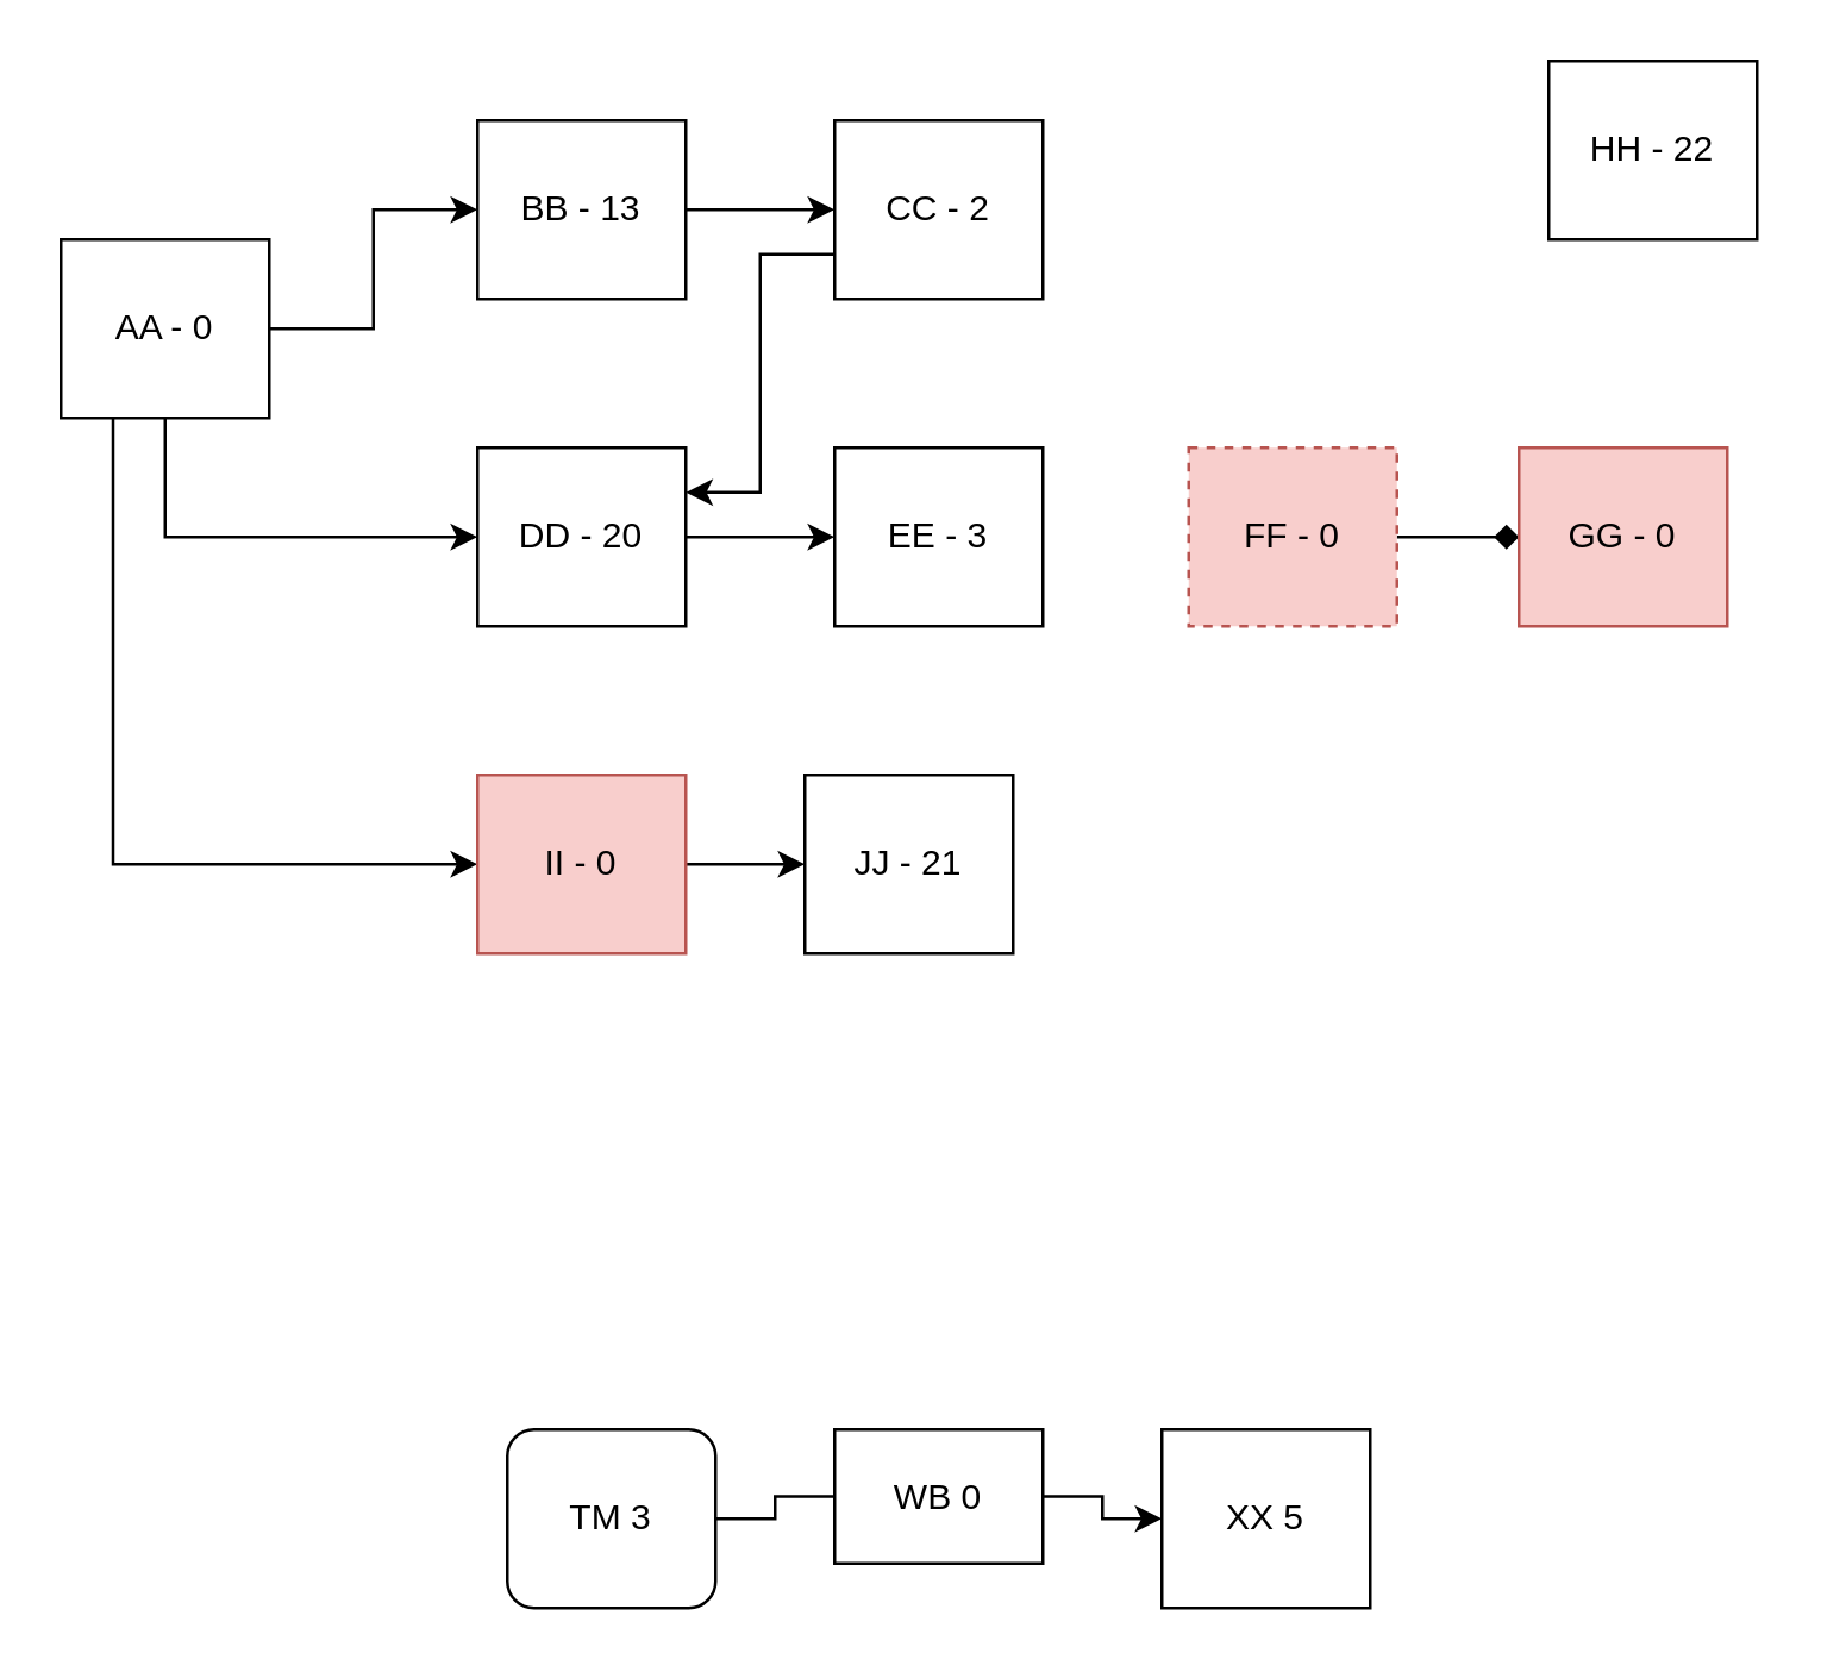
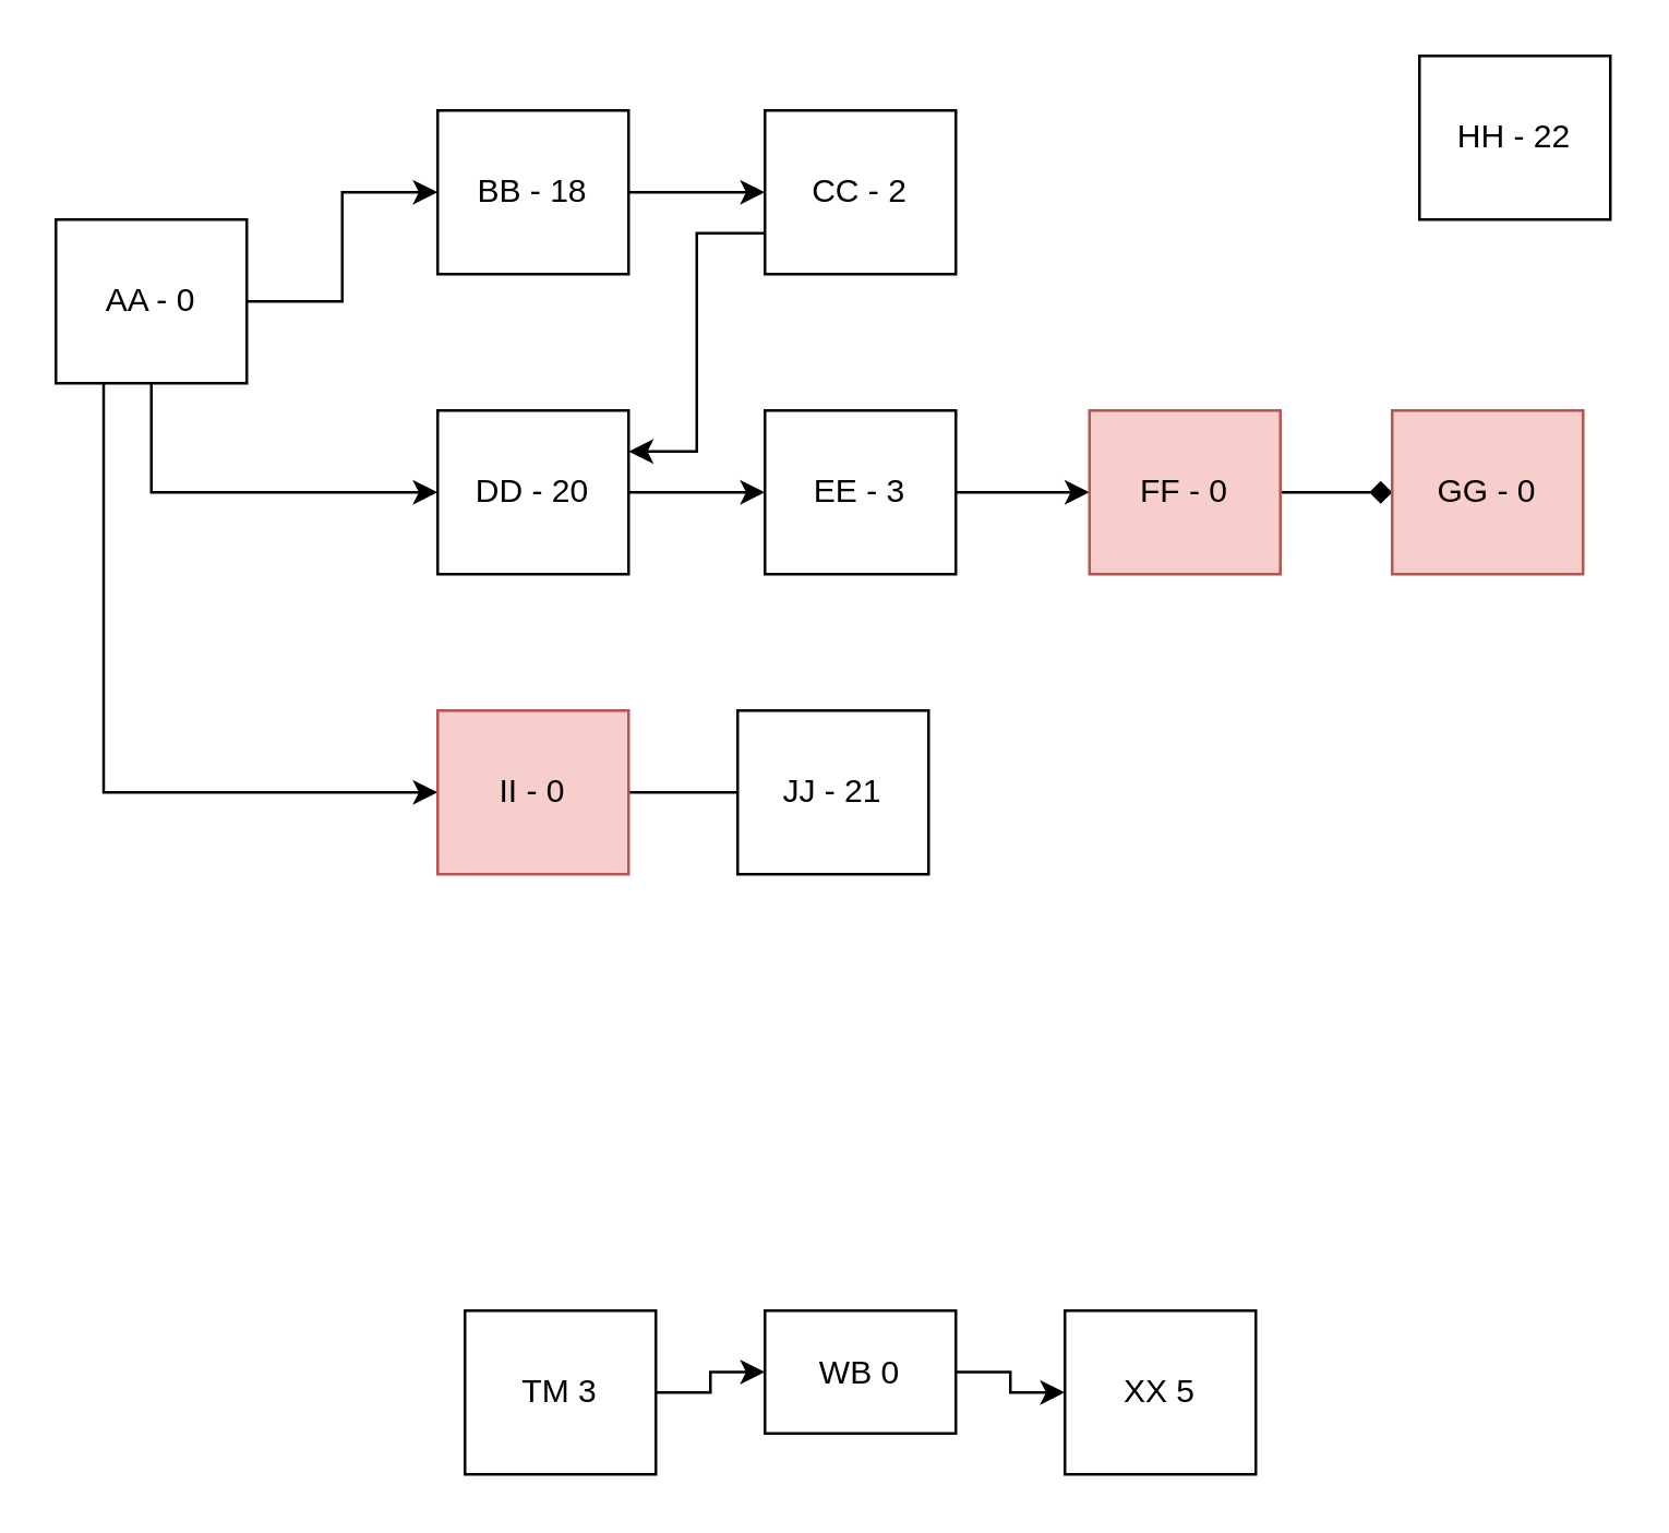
  <mxCell id="0" />
  <mxCell id="1" parent="0" />
  <mxCell id="2" style="edgeStyle=orthogonalEdgeStyle;rounded=0;orthogonalLoop=1;jettySize=auto;html=1;exitX=1;exitY=0.5;exitDx=0;exitDy=0;entryX=0;entryY=0.5;entryDx=0;entryDy=0;" parent="1" source="5" target="7" edge="1"><mxGeometry relative="1" as="geometry" /></mxCell>
  <mxCell id="3" style="edgeStyle=orthogonalEdgeStyle;rounded=0;orthogonalLoop=1;jettySize=auto;html=1;exitX=0.5;exitY=1;exitDx=0;exitDy=0;entryX=0;entryY=0.5;entryDx=0;entryDy=0;" parent="1" source="5" target="11" edge="1"><mxGeometry relative="1" as="geometry" /></mxCell>
  <mxCell id="4" style="edgeStyle=orthogonalEdgeStyle;rounded=0;orthogonalLoop=1;jettySize=auto;html=1;exitX=0.25;exitY=1;exitDx=0;exitDy=0;entryX=0;entryY=0.5;entryDx=0;entryDy=0;" parent="1" source="5" target="19" edge="1"><mxGeometry relative="1" as="geometry" /></mxCell>
  <mxCell id="5" value="AA - 0" style="rounded=0;whiteSpace=wrap;html=1;" parent="1" vertex="1"><mxGeometry y="80" width="70" height="60" as="geometry" x="20" /></mxCell>
  <mxCell id="6" style="edgeStyle=orthogonalEdgeStyle;rounded=0;orthogonalLoop=1;jettySize=auto;html=1;exitX=1;exitY=0.5;exitDx=0;exitDy=0;entryX=0;entryY=0.5;entryDx=0;entryDy=0;" parent="1" source="7" target="9" edge="1"><mxGeometry relative="1" as="geometry" /></mxCell>
- <mxCell id="7" value="BB - 13" style="rounded=0;whiteSpace=wrap;html=1;" parent="1" vertex="1"><mxGeometry x="160" y="40" width="70" height="60" as="geometry" /></mxCell>
+ <mxCell id="7" value="BB - 18" style="rounded=0;whiteSpace=wrap;html=1;" parent="1" vertex="1"><mxGeometry x="160" y="40" width="70" height="60" as="geometry" /></mxCell>
  <mxCell id="8" style="edgeStyle=orthogonalEdgeStyle;rounded=0;orthogonalLoop=1;jettySize=auto;html=1;exitX=0;exitY=0.75;exitDx=0;exitDy=0;entryX=1;entryY=0.25;entryDx=0;entryDy=0;" parent="1" source="9" target="11" edge="1"><mxGeometry relative="1" as="geometry" /></mxCell>
  <mxCell id="9" value="CC - 2" style="rounded=0;whiteSpace=wrap;html=1;" parent="1" vertex="1"><mxGeometry x="280" y="40" width="70" height="60" as="geometry" /></mxCell>
  <mxCell id="10" style="edgeStyle=orthogonalEdgeStyle;rounded=0;orthogonalLoop=1;jettySize=auto;html=1;exitX=1;exitY=0.5;exitDx=0;exitDy=0;entryX=0;entryY=0.5;entryDx=0;entryDy=0;" parent="1" source="11" target="13" edge="1"><mxGeometry relative="1" as="geometry" /></mxCell>
  <mxCell id="11" value="DD - 20" style="rounded=0;whiteSpace=wrap;html=1;" parent="1" vertex="1"><mxGeometry x="160" y="150" width="70" height="60" as="geometry" /></mxCell>
+ <mxCell id="12" style="edgeStyle=orthogonalEdgeStyle;rounded=0;orthogonalLoop=1;jettySize=auto;html=1;exitX=1;exitY=0.5;exitDx=0;exitDy=0;entryX=0;entryY=0.5;entryDx=0;entryDy=0;" parent="1" source="13" target="15" edge="1"><mxGeometry relative="1" as="geometry" /></mxCell>
  <mxCell id="13" value="EE - 3" style="rounded=0;whiteSpace=wrap;html=1;" parent="1" vertex="1"><mxGeometry x="280" y="150" width="70" height="60" as="geometry" /></mxCell>
  <mxCell id="14" style="edgeStyle=orthogonalEdgeStyle;rounded=0;orthogonalLoop=1;jettySize=auto;html=1;exitX=1;exitY=0.5;exitDx=0;exitDy=0;entryX=0;entryY=0.5;entryDx=0;entryDy=0;endArrow=diamond;" parent="1" source="15" target="16" edge="1"><mxGeometry relative="1" as="geometry" /></mxCell>
- <mxCell id="15" value="FF - 0" style="rounded=0;whiteSpace=wrap;html=1;fillColor=#f8cecc;strokeColor=#b85450;dashed=1;" parent="1" vertex="1"><mxGeometry x="399" y="150" width="70" height="60" as="geometry" /></mxCell>
+ <mxCell id="15" value="FF - 0" style="rounded=0;whiteSpace=wrap;html=1;fillColor=#f8cecc;strokeColor=#b85450;" parent="1" vertex="1"><mxGeometry x="399" y="150" width="70" height="60" as="geometry" /></mxCell>
  <mxCell id="16" value="GG - 0" style="rounded=0;whiteSpace=wrap;html=1;fillColor=#f8cecc;strokeColor=#b85450;" parent="1" vertex="1"><mxGeometry x="510" y="150" width="70" height="60" as="geometry" /></mxCell>
  <mxCell id="17" value="HH - 22" style="rounded=0;whiteSpace=wrap;html=1;" parent="1" vertex="1"><mxGeometry x="520" y="20" width="70" height="60" as="geometry" /></mxCell>
- <mxCell id="18" style="edgeStyle=orthogonalEdgeStyle;rounded=0;orthogonalLoop=1;jettySize=auto;html=1;exitX=1;exitY=0.5;exitDx=0;exitDy=0;entryX=0;entryY=0.5;entryDx=0;entryDy=0;" parent="1" source="19" target="20" edge="1"><mxGeometry relative="1" as="geometry" /></mxCell>
+ <mxCell id="18" style="edgeStyle=orthogonalEdgeStyle;rounded=0;orthogonalLoop=1;jettySize=auto;html=1;exitX=1;exitY=0.5;exitDx=0;exitDy=0;entryX=0;entryY=0.5;entryDx=0;entryDy=0;endArrow=none;" parent="1" source="19" target="20" edge="1"><mxGeometry relative="1" as="geometry" /></mxCell>
  <mxCell id="19" value="II - 0" style="rounded=0;whiteSpace=wrap;html=1;fillColor=#f8cecc;strokeColor=#b85450;" parent="1" vertex="1"><mxGeometry x="160" y="260" width="70" height="60" as="geometry" /></mxCell>
  <mxCell id="20" value="JJ - 21" style="rounded=0;whiteSpace=wrap;html=1;" parent="1" vertex="1"><mxGeometry x="270" y="260" width="70" height="60" as="geometry" /></mxCell>
- <mxCell id="21" style="edgeStyle=orthogonalEdgeStyle;rounded=0;orthogonalLoop=1;jettySize=auto;html=1;exitX=1;exitY=0.5;exitDx=0;exitDy=0;fontSize=14;endArrow=none;" edge="1" parent="1" source="22" target="24"><mxGeometry relative="1" as="geometry" /></mxCell>
- <mxCell id="22" value="TM 3" style="whiteSpace=wrap;html=1;rounded=1;" vertex="1" parent="1"><mxGeometry x="170" y="480" width="70" height="60" as="geometry" /></mxCell>
+ <mxCell id="21" style="edgeStyle=orthogonalEdgeStyle;rounded=0;orthogonalLoop=1;jettySize=auto;html=1;exitX=1;exitY=0.5;exitDx=0;exitDy=0;fontSize=14;" edge="1" parent="1" source="22" target="24"><mxGeometry relative="1" as="geometry" /></mxCell>
+ <mxCell id="22" value="TM 3" style="rounded=0;whiteSpace=wrap;html=1;" vertex="1" parent="1"><mxGeometry x="170" y="480" width="70" height="60" as="geometry" /></mxCell>
  <mxCell id="23" style="edgeStyle=orthogonalEdgeStyle;rounded=0;orthogonalLoop=1;jettySize=auto;html=1;exitX=1;exitY=0.5;exitDx=0;exitDy=0;entryX=0;entryY=0.5;entryDx=0;entryDy=0;fontSize=14;" edge="1" parent="1" source="24" target="25"><mxGeometry relative="1" as="geometry" /></mxCell>
  <mxCell id="24" value="WB 0" style="rounded=0;whiteSpace=wrap;html=1;" vertex="1" parent="1"><mxGeometry x="280" y="480" width="70" height="45" as="geometry" /></mxCell>
  <mxCell id="25" value="XX 5" style="rounded=0;whiteSpace=wrap;html=1;" vertex="1" parent="1"><mxGeometry x="390" y="480" width="70" height="60" as="geometry" /></mxCell>
